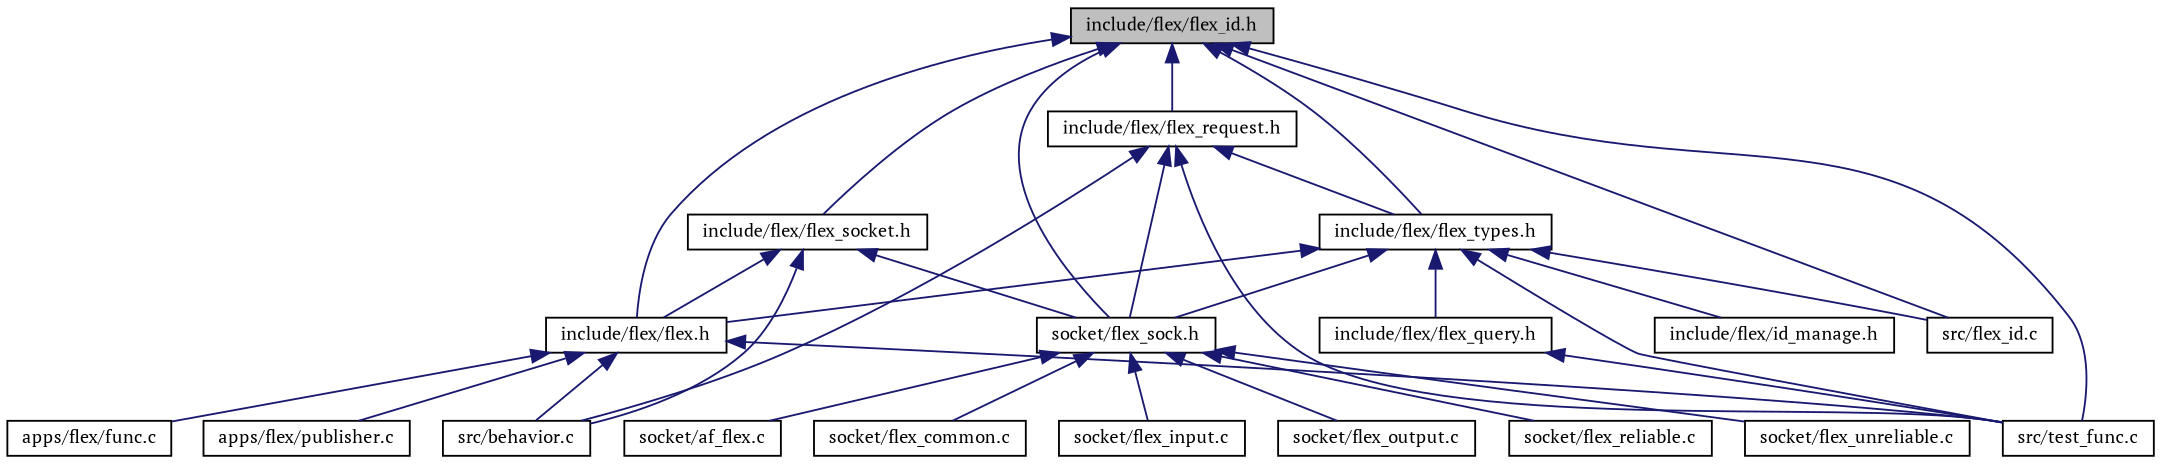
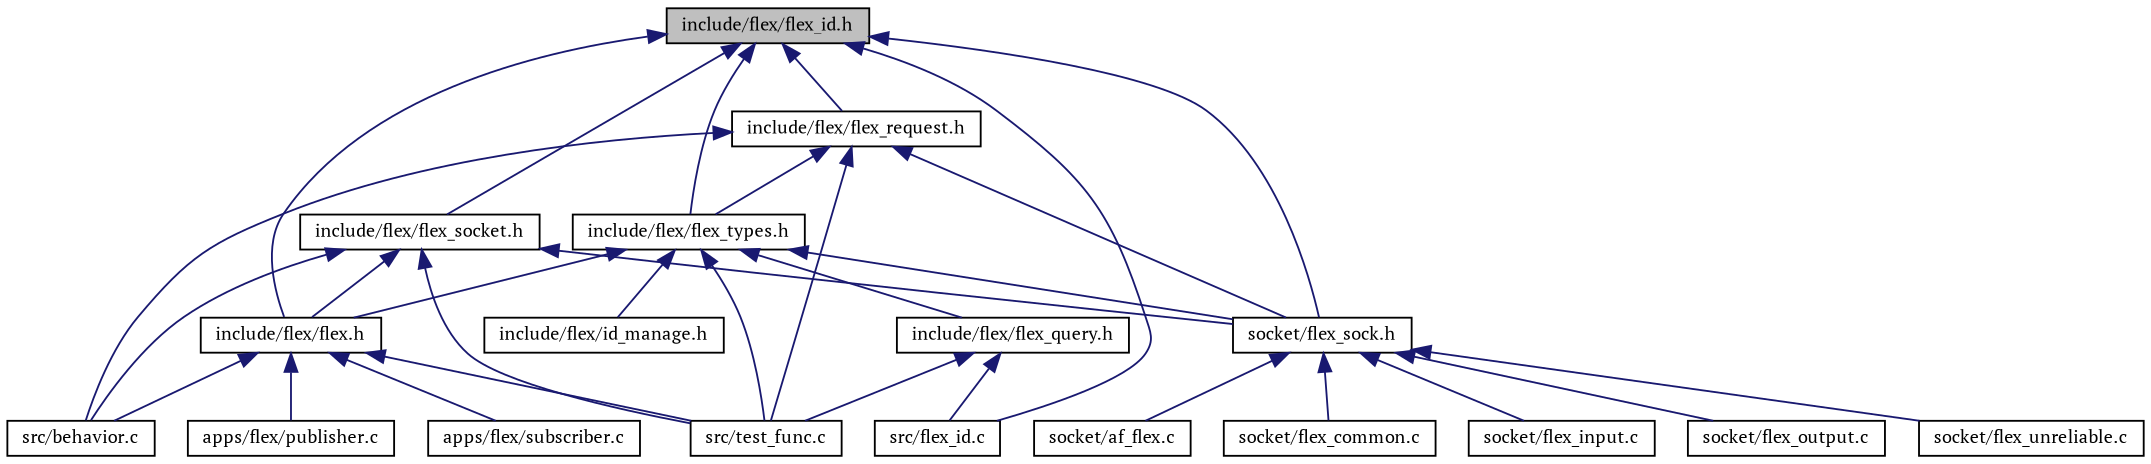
  digraph {
    fontname="PT Serif"
    node [color=black fillcolor=white fontname="PT Serif" fontsize=10 shape=record style=filled]
    edge [color=midnightblue dir=back fontname="PT Serif" fontsize=10 labelfontname=Helvetica labelfontsize=10 style=solid]
    n1 [fillcolor=grey75 fontcolor=black height=0.2 label="include/flex/flex_id.h" width=0.4]
    n2 [height=0.2 label="include/flex/flex.h" width=0.4]
    n3 [height=0.2 label="src/test_func.c" width=0.4]
    n4 [height=0.2 label="include/flex/flex_request.h" width=0.4]
    n5 [height=0.2 label="include/flex/flex_types.h" width=0.4]
    n6 [height=0.2 label="socket/flex_sock.h" width=0.4]
    n7 [height=0.2 label="src/flex_id.c" width=0.4]
    n8 [height=0.2 label="include/flex/flex_socket.h" width=0.4]
    n9 [height=0.2 label="apps/flex/publisher.c" width=0.4]
-   n10 [height=0.2 label="apps/flex/func.c" width=0.4]
+   n10 [height=0.2 label="apps/flex/subscriber.c" width=0.4]
    n11 [height=0.2 label="src/behavior.c" width=0.4]
    n12 [height=0.2 label="include/flex/flex_query.h" width=0.4]
    n13 [height=0.2 label="include/flex/id_manage.h" width=0.4]
    n14 [height=0.2 label="socket/af_flex.c" width=0.4]
    n15 [height=0.2 label="socket/flex_common.c" width=0.4]
    n16 [height=0.2 label="socket/flex_input.c" width=0.4]
    n17 [height=0.2 label="socket/flex_output.c" width=0.4]
-   n18 [height=0.2 label="socket/flex_reliable.c" width=0.4]
    n19 [height=0.2 label="socket/flex_unreliable.c" width=0.4]
    n1 -> n2
-   n1 -> n3
+   n8 -> n3
    n1 -> n4
    n1 -> n5
    n1 -> n6
    n1 -> n7
    n1 -> n8
    n2 -> n3
    n2 -> n9
    n2 -> n10
    n2 -> n11
    n4 -> n3
    n4 -> n5
    n4 -> n6
    n4 -> n11
    n5 -> n2
    n5 -> n3
    n5 -> n6
-   n5 -> n7
+   n12 -> n7
    n5 -> n12
    n5 -> n13
    n6 -> n14
    n6 -> n15
    n6 -> n16
    n6 -> n17
-   n6 -> n18
    n6 -> n19
    n8 -> n2
    n8 -> n6
    n8 -> n11
    n12 -> n3
  }
